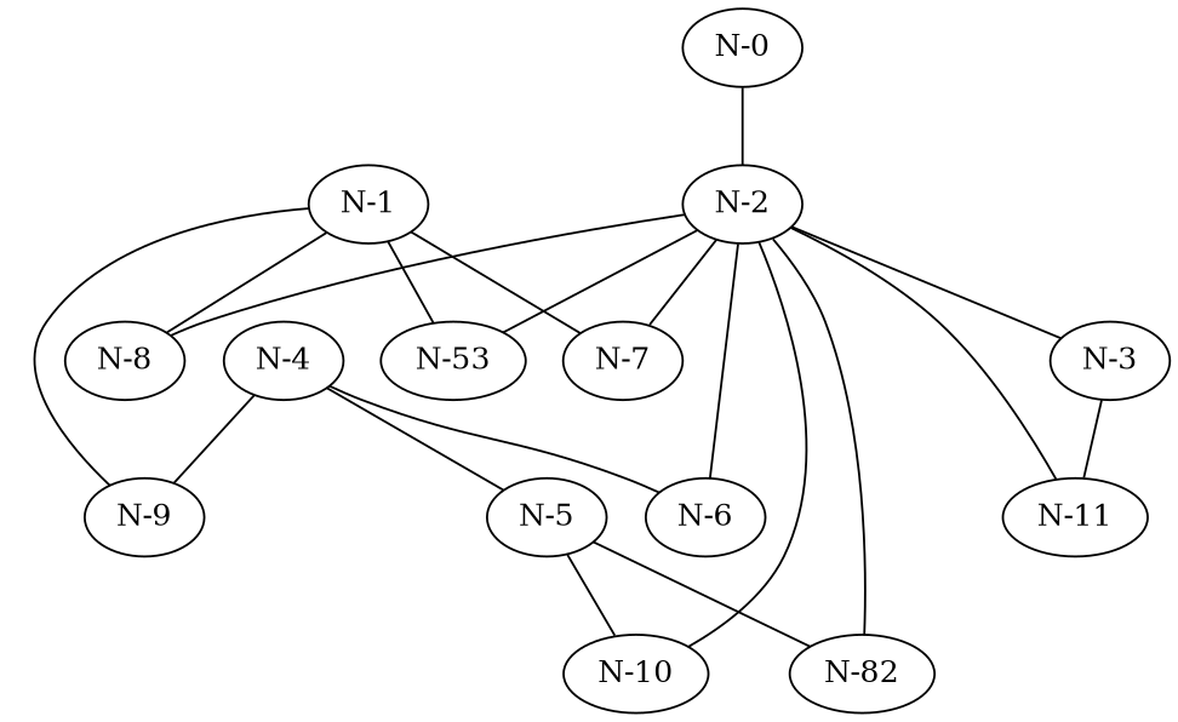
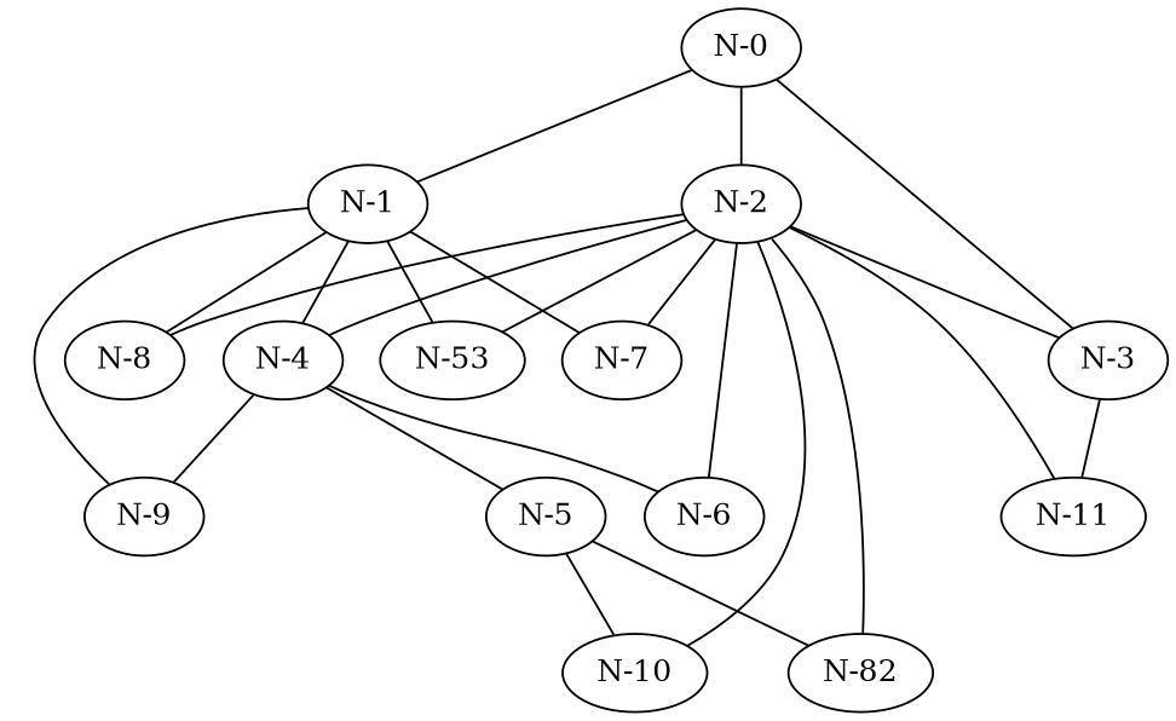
  graph {
    "N-0"
    "N-1"
    "N-2"
    "N-3"
    "N-4"
    "N-7"
    "N-8"
    "N-9"
    n9 [label="N-53"]
    "N-6"
    "N-10"
    "N-11"
    n13 [label="N-82"]
    "N-5"
+   "N-0" -- "N-1"
    "N-0" -- "N-2"
+   "N-0" -- "N-3"
+   "N-1" -- "N-4"
    "N-1" -- "N-7"
    "N-1" -- "N-8"
    "N-1" -- "N-9"
    "N-1" -- n9
    "N-2" -- "N-3"
+   "N-2" -- "N-4"
    "N-2" -- "N-7"
    "N-2" -- "N-8"
    "N-2" -- n9
    "N-2" -- "N-6"
    "N-2" -- "N-10"
    "N-2" -- "N-11"
    "N-2" -- n13
    "N-3" -- "N-11"
    "N-4" -- "N-9"
    "N-4" -- "N-6"
    "N-4" -- "N-5"
    "N-5" -- "N-10"
    "N-5" -- n13
  }
